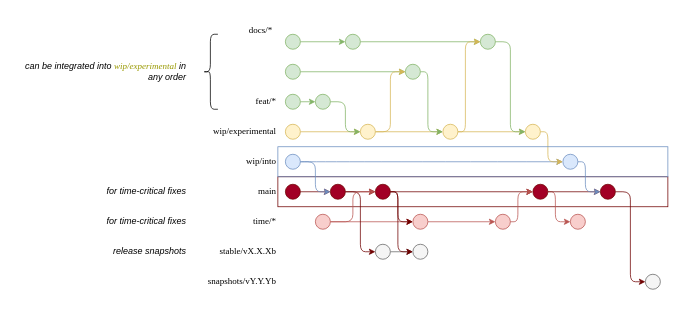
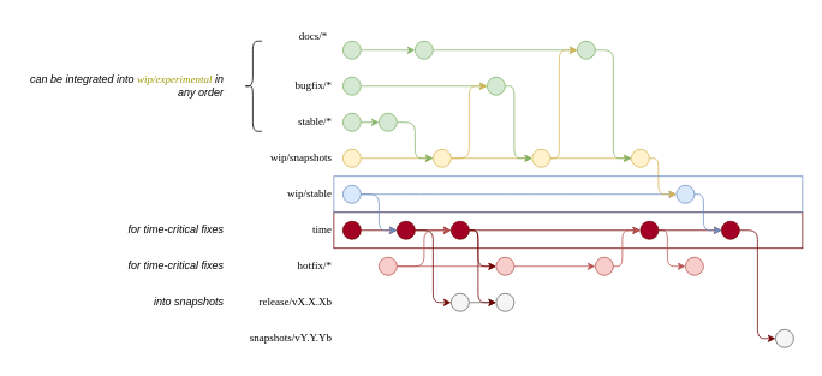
  <mxCell id="0" />
  <mxCell id="1" parent="0" />
  <mxCell id="2" value="" style="rounded=0;whiteSpace=wrap;html=1;fillColor=none;fontColor=#ffffff;strokeColor=#6F0000;" vertex="1" parent="1"><mxGeometry x="370" y="235" width="520" height="40" as="geometry" /></mxCell>
  <mxCell id="3" style="edgeStyle=orthogonalEdgeStyle;rounded=1;orthogonalLoop=1;jettySize=auto;html=1;exitX=1;exitY=0.5;exitDx=0;exitDy=0;entryX=0;entryY=0.5;entryDx=0;entryDy=0;fillColor=#a20025;strokeColor=#6F0000;" edge="1" parent="1" source="4" target="23"><mxGeometry relative="1" as="geometry" /></mxCell>
  <mxCell id="4" value="" style="ellipse;whiteSpace=wrap;html=1;aspect=fixed;fillColor=#a20025;strokeColor=#6F0000;fontColor=#ffffff;rounded=1;" vertex="1" parent="1"><mxGeometry x="380" y="245" width="20" height="20" as="geometry" /></mxCell>
- <mxCell id="5" value="main" style="text;html=1;align=right;verticalAlign=middle;whiteSpace=wrap;rounded=1;fontFamily=Consolas;fontSource=https%3A%2F%2Ffonts.googleapis.com%2Fcss%3Ffamily%3DConsolas;" vertex="1" parent="1"><mxGeometry y="235" width="40" height="40" as="geometry" x="330" /></mxCell>
- <mxCell id="6" value="wip/into" style="text;html=1;align=right;verticalAlign=middle;whiteSpace=wrap;rounded=1;fontFamily=Consolas;fontSource=https%3A%2F%2Ffonts.googleapis.com%2Fcss%3Ffamily%3DConsolas;" vertex="1" parent="1"><mxGeometry x="210" y="195" width="160" height="40" as="geometry" /></mxCell>
- <mxCell id="7" value="wip/experimental" style="text;html=1;align=right;verticalAlign=middle;whiteSpace=wrap;rounded=1;fontFamily=Consolas;fontSource=https%3A%2F%2Ffonts.googleapis.com%2Fcss%3Ffamily%3DConsolas;" vertex="1" parent="1"><mxGeometry x="210" y="155" width="160" height="40" as="geometry" /></mxCell>
- <mxCell id="8" value="feat/*" style="text;html=1;align=right;verticalAlign=middle;whiteSpace=wrap;rounded=1;fontFamily=Consolas;fontSource=https%3A%2F%2Ffonts.googleapis.com%2Fcss%3Ffamily%3DConsolas;" vertex="1" parent="1"><mxGeometry x="310" y="115" width="60" height="40" as="geometry" /></mxCell>
+ <mxCell id="5" value="time" style="text;html=1;align=right;verticalAlign=middle;whiteSpace=wrap;rounded=1;fontFamily=Consolas;fontSource=https%3A%2F%2Ffonts.googleapis.com%2Fcss%3Ffamily%3DConsolas;" vertex="1" parent="1"><mxGeometry y="235" width="40" height="40" as="geometry" x="330" /></mxCell>
+ <mxCell id="6" value="wip/stable" style="text;html=1;align=right;verticalAlign=middle;whiteSpace=wrap;rounded=1;fontFamily=Consolas;fontSource=https%3A%2F%2Ffonts.googleapis.com%2Fcss%3Ffamily%3DConsolas;" vertex="1" parent="1"><mxGeometry x="210" y="195" width="160" height="40" as="geometry" /></mxCell>
+ <mxCell id="7" value="wip/snapshots" style="text;html=1;align=right;verticalAlign=middle;whiteSpace=wrap;rounded=1;fontFamily=Consolas;fontSource=https%3A%2F%2Ffonts.googleapis.com%2Fcss%3Ffamily%3DConsolas;" vertex="1" parent="1"><mxGeometry x="210" y="155" width="160" height="40" as="geometry" /></mxCell>
+ <mxCell id="8" value="stable/*" style="text;html=1;align=right;verticalAlign=middle;whiteSpace=wrap;rounded=1;fontFamily=Consolas;fontSource=https%3A%2F%2Ffonts.googleapis.com%2Fcss%3Ffamily%3DConsolas;" vertex="1" parent="1"><mxGeometry x="310" y="115" width="60" height="40" as="geometry" /></mxCell>
+ <mxCell id="9" value="bugfix/*" style="text;html=1;align=right;verticalAlign=middle;whiteSpace=wrap;rounded=1;fontFamily=Consolas;fontSource=https%3A%2F%2Ffonts.googleapis.com%2Fcss%3Ffamily%3DConsolas;" vertex="1" parent="1"><mxGeometry x="310" y="75" width="60" height="40" as="geometry" /></mxCell>
  <mxCell id="10" style="edgeStyle=orthogonalEdgeStyle;rounded=1;orthogonalLoop=1;jettySize=auto;html=1;exitX=1;exitY=0.5;exitDx=0;exitDy=0;entryX=0;entryY=0.5;entryDx=0;entryDy=0;fillColor=#fff2cc;strokeColor=#d6b656;" edge="1" parent="1" source="11" target="31"><mxGeometry relative="1" as="geometry" /></mxCell>
  <mxCell id="11" value="" style="ellipse;whiteSpace=wrap;html=1;aspect=fixed;fillColor=#fff2cc;strokeColor=#d6b656;rounded=1;" vertex="1" parent="1"><mxGeometry x="380" y="165" width="20" height="20" as="geometry" /></mxCell>
  <mxCell id="12" style="edgeStyle=orthogonalEdgeStyle;rounded=1;orthogonalLoop=1;jettySize=auto;html=1;exitX=1;exitY=0.5;exitDx=0;exitDy=0;entryX=0;entryY=0.5;entryDx=0;entryDy=0;fillColor=#dae8fc;strokeColor=#6c8ebf;" edge="1" parent="1" source="13" target="23"><mxGeometry relative="1" as="geometry" /></mxCell>
  <mxCell id="13" value="" style="ellipse;whiteSpace=wrap;html=1;aspect=fixed;fillColor=#dae8fc;strokeColor=#6c8ebf;rounded=1;" vertex="1" parent="1"><mxGeometry x="380" y="205" width="20" height="20" as="geometry" /></mxCell>
  <mxCell id="14" style="edgeStyle=orthogonalEdgeStyle;rounded=1;orthogonalLoop=1;jettySize=auto;html=1;exitX=1;exitY=0.5;exitDx=0;exitDy=0;entryX=0;entryY=0.5;entryDx=0;entryDy=0;fillColor=#d5e8d4;strokeColor=#82b366;" edge="1" parent="1" source="15" target="35"><mxGeometry relative="1" as="geometry" /></mxCell>
  <mxCell id="15" value="" style="ellipse;whiteSpace=wrap;html=1;aspect=fixed;fillColor=#d5e8d4;strokeColor=#82b366;rounded=1;" vertex="1" parent="1"><mxGeometry x="380" y="125" width="20" height="20" as="geometry" /></mxCell>
  <mxCell id="16" style="edgeStyle=orthogonalEdgeStyle;rounded=1;orthogonalLoop=1;jettySize=auto;html=1;exitX=1;exitY=0.5;exitDx=0;exitDy=0;entryX=0;entryY=0.5;entryDx=0;entryDy=0;fillColor=#d5e8d4;strokeColor=#82b366;" edge="1" parent="1" source="17" target="37"><mxGeometry relative="1" as="geometry" /></mxCell>
  <mxCell id="17" value="" style="ellipse;whiteSpace=wrap;html=1;aspect=fixed;fillColor=#d5e8d4;strokeColor=#82b366;rounded=1;" vertex="1" parent="1"><mxGeometry x="380" y="85" width="20" height="20" as="geometry" /></mxCell>
- <mxCell id="18" value="time/*" style="text;html=1;align=right;verticalAlign=middle;whiteSpace=wrap;rounded=1;fontFamily=Consolas;fontSource=https%3A%2F%2Ffonts.googleapis.com%2Fcss%3Ffamily%3DConsolas;" vertex="1" parent="1"><mxGeometry x="210" y="275" width="160" height="40" as="geometry" /></mxCell>
+ <mxCell id="18" value="hotfix/*" style="text;html=1;align=right;verticalAlign=middle;whiteSpace=wrap;rounded=1;fontFamily=Consolas;fontSource=https%3A%2F%2Ffonts.googleapis.com%2Fcss%3Ffamily%3DConsolas;" vertex="1" parent="1"><mxGeometry x="210" y="275" width="160" height="40" as="geometry" /></mxCell>
  <mxCell id="19" style="edgeStyle=orthogonalEdgeStyle;rounded=1;orthogonalLoop=1;jettySize=auto;html=1;exitX=1;exitY=0.5;exitDx=0;exitDy=0;entryX=0;entryY=0.5;entryDx=0;entryDy=0;fillColor=#f8cecc;strokeColor=#b85450;" edge="1" parent="1" source="20" target="53"><mxGeometry relative="1" as="geometry" /></mxCell>
  <mxCell id="20" value="" style="ellipse;whiteSpace=wrap;html=1;aspect=fixed;fillColor=#f8cecc;strokeColor=#b85450;rounded=1;" vertex="1" parent="1"><mxGeometry x="420" y="285" width="20" height="20" as="geometry" /></mxCell>
  <mxCell id="21" style="edgeStyle=orthogonalEdgeStyle;rounded=1;orthogonalLoop=1;jettySize=auto;html=1;exitX=1;exitY=0.5;exitDx=0;exitDy=0;entryX=0;entryY=0.5;entryDx=0;entryDy=0;fillColor=#a20025;strokeColor=#6F0000;" edge="1" parent="1" source="23" target="33"><mxGeometry relative="1" as="geometry" /></mxCell>
  <mxCell id="22" style="edgeStyle=orthogonalEdgeStyle;rounded=1;orthogonalLoop=1;jettySize=auto;html=1;exitX=1;exitY=0.5;exitDx=0;exitDy=0;entryX=0;entryY=0.5;entryDx=0;entryDy=0;fillColor=#a20025;strokeColor=#6F0000;" edge="1" parent="1" source="23" target="68"><mxGeometry relative="1" as="geometry" /></mxCell>
  <mxCell id="23" value="" style="ellipse;whiteSpace=wrap;html=1;aspect=fixed;fillColor=#a20025;strokeColor=#6F0000;fontColor=#ffffff;rounded=1;" vertex="1" parent="1"><mxGeometry x="440" y="245" width="20" height="20" as="geometry" /></mxCell>
  <mxCell id="24" style="edgeStyle=orthogonalEdgeStyle;rounded=1;orthogonalLoop=1;jettySize=auto;html=1;exitX=1;exitY=0.5;exitDx=0;exitDy=0;entryX=0;entryY=0.5;entryDx=0;entryDy=0;fillColor=#a20025;strokeColor=#6F0000;" edge="1" parent="1" source="25" target="69"><mxGeometry relative="1" as="geometry" /></mxCell>
  <mxCell id="25" value="" style="ellipse;whiteSpace=wrap;html=1;aspect=fixed;fillColor=#a20025;strokeColor=#6F0000;fontColor=#ffffff;rounded=1;" vertex="1" parent="1"><mxGeometry x="800" y="245" width="20" height="20" as="geometry" /></mxCell>
  <mxCell id="26" value="" style="ellipse;whiteSpace=wrap;html=1;aspect=fixed;fillColor=#dae8fc;strokeColor=#6c8ebf;rounded=1;" vertex="1" parent="1"><mxGeometry x="750" y="205" width="20" height="20" as="geometry" /></mxCell>
  <mxCell id="27" style="edgeStyle=orthogonalEdgeStyle;rounded=1;orthogonalLoop=1;jettySize=auto;html=1;exitX=1;exitY=0.5;exitDx=0;exitDy=0;entryX=0;entryY=0.5;entryDx=0;entryDy=0;curved=1;fillColor=#dae8fc;strokeColor=#6c8ebf;" edge="1" parent="1" source="13" target="26"><mxGeometry relative="1" as="geometry"><mxPoint x="510" y="245" as="sourcePoint" /><mxPoint x="570" y="285" as="targetPoint" /></mxGeometry></mxCell>
  <mxCell id="28" style="edgeStyle=orthogonalEdgeStyle;rounded=1;orthogonalLoop=1;jettySize=auto;html=1;exitX=1;exitY=0.5;exitDx=0;exitDy=0;entryX=0;entryY=0.5;entryDx=0;entryDy=0;fillColor=#fff2cc;strokeColor=#d6b656;" edge="1" parent="1" source="47" target="26"><mxGeometry relative="1" as="geometry"><Array as="points"><mxPoint x="730" y="175" /><mxPoint x="730" y="215" /></Array></mxGeometry></mxCell>
  <mxCell id="29" style="edgeStyle=orthogonalEdgeStyle;rounded=1;orthogonalLoop=1;jettySize=auto;html=1;exitX=1;exitY=0.5;exitDx=0;exitDy=0;entryX=0;entryY=0.5;entryDx=0;entryDy=0;fillColor=#fff2cc;strokeColor=#d6b656;" edge="1" parent="1" source="31" target="39"><mxGeometry relative="1" as="geometry" /></mxCell>
  <mxCell id="30" style="edgeStyle=orthogonalEdgeStyle;rounded=1;orthogonalLoop=1;jettySize=auto;html=1;exitX=1;exitY=0.5;exitDx=0;exitDy=0;entryX=0;entryY=0.5;entryDx=0;entryDy=0;fillColor=#fff2cc;strokeColor=#d6b656;" edge="1" parent="1" source="31" target="37"><mxGeometry relative="1" as="geometry" /></mxCell>
  <mxCell id="31" value="" style="ellipse;whiteSpace=wrap;html=1;aspect=fixed;fillColor=#fff2cc;strokeColor=#d6b656;rounded=1;" vertex="1" parent="1"><mxGeometry x="480" y="165" width="20" height="20" as="geometry" /></mxCell>
  <mxCell id="32" style="edgeStyle=orthogonalEdgeStyle;rounded=1;orthogonalLoop=1;jettySize=auto;html=1;exitX=1;exitY=0.5;exitDx=0;exitDy=0;entryX=0;entryY=0.5;entryDx=0;entryDy=0;fillColor=#a20025;strokeColor=#6F0000;" edge="1" parent="1" source="33" target="57"><mxGeometry relative="1" as="geometry" /></mxCell>
  <mxCell id="33" value="" style="ellipse;whiteSpace=wrap;html=1;aspect=fixed;fillColor=#a20025;strokeColor=#6F0000;fontColor=#ffffff;rounded=1;" vertex="1" parent="1"><mxGeometry x="500" y="245" width="20" height="20" as="geometry" /></mxCell>
  <mxCell id="34" style="edgeStyle=orthogonalEdgeStyle;rounded=1;orthogonalLoop=1;jettySize=auto;html=1;exitX=1;exitY=0.5;exitDx=0;exitDy=0;entryX=0;entryY=0.5;entryDx=0;entryDy=0;fillColor=#d5e8d4;strokeColor=#82b366;" edge="1" parent="1" source="35" target="31"><mxGeometry relative="1" as="geometry" /></mxCell>
  <mxCell id="35" value="" style="ellipse;whiteSpace=wrap;html=1;aspect=fixed;fillColor=#d5e8d4;strokeColor=#82b366;rounded=1;" vertex="1" parent="1"><mxGeometry x="420" y="125" width="20" height="20" as="geometry" /></mxCell>
  <mxCell id="36" style="edgeStyle=orthogonalEdgeStyle;rounded=1;orthogonalLoop=1;jettySize=auto;html=1;exitX=1;exitY=0.5;exitDx=0;exitDy=0;entryX=0;entryY=0.5;entryDx=0;entryDy=0;fillColor=#d5e8d4;strokeColor=#82b366;" edge="1" parent="1" source="37" target="39"><mxGeometry relative="1" as="geometry"><Array as="points"><mxPoint x="570" y="95" /><mxPoint x="570" y="175" /></Array></mxGeometry></mxCell>
  <mxCell id="37" value="" style="ellipse;whiteSpace=wrap;html=1;aspect=fixed;fillColor=#d5e8d4;strokeColor=#82b366;rounded=1;" vertex="1" parent="1"><mxGeometry x="540" y="85" width="20" height="20" as="geometry" /></mxCell>
  <mxCell id="38" style="edgeStyle=orthogonalEdgeStyle;rounded=1;orthogonalLoop=1;jettySize=auto;html=1;exitX=1;exitY=0.5;exitDx=0;exitDy=0;entryX=0;entryY=0.5;entryDx=0;entryDy=0;fillColor=#fff2cc;strokeColor=#d6b656;" edge="1" parent="1" source="39" target="47"><mxGeometry relative="1" as="geometry" /></mxCell>
  <mxCell id="39" value="" style="ellipse;whiteSpace=wrap;html=1;aspect=fixed;fillColor=#fff2cc;strokeColor=#d6b656;rounded=1;" vertex="1" parent="1"><mxGeometry x="590" y="165" width="20" height="20" as="geometry" /></mxCell>
  <mxCell id="40" style="edgeStyle=orthogonalEdgeStyle;rounded=1;orthogonalLoop=1;jettySize=auto;html=1;exitX=1;exitY=0.5;exitDx=0;exitDy=0;fillColor=#f8cecc;strokeColor=#b85450;entryX=0;entryY=0.5;entryDx=0;entryDy=0;" edge="1" parent="1" source="20" target="33"><mxGeometry relative="1" as="geometry"><mxPoint x="520" y="295" as="targetPoint" /><Array as="points"><mxPoint x="470" y="295" /><mxPoint x="470" y="255" /></Array></mxGeometry></mxCell>
  <mxCell id="41" value="docs/*" style="text;html=1;align=right;verticalAlign=middle;whiteSpace=wrap;rounded=1;fontFamily=Consolas;fontSource=https%3A%2F%2Ffonts.googleapis.com%2Fcss%3Ffamily%3DConsolas;" vertex="1" parent="1"><mxGeometry x="305" y="20" width="60" height="40" as="geometry" /></mxCell>
  <mxCell id="42" style="edgeStyle=orthogonalEdgeStyle;rounded=1;orthogonalLoop=1;jettySize=auto;html=1;exitX=1;exitY=0.5;exitDx=0;exitDy=0;entryX=0;entryY=0.5;entryDx=0;entryDy=0;fillColor=#d5e8d4;strokeColor=#82b366;" edge="1" parent="1" source="43" target="45"><mxGeometry relative="1" as="geometry" /></mxCell>
  <mxCell id="43" value="" style="ellipse;whiteSpace=wrap;html=1;aspect=fixed;fillColor=#d5e8d4;strokeColor=#82b366;rounded=1;" vertex="1" parent="1"><mxGeometry x="380" y="45" width="20" height="20" as="geometry" /></mxCell>
  <mxCell id="44" style="edgeStyle=orthogonalEdgeStyle;rounded=1;orthogonalLoop=1;jettySize=auto;html=1;exitX=1;exitY=0.5;exitDx=0;exitDy=0;entryX=0;entryY=0.5;entryDx=0;entryDy=0;fillColor=#d5e8d4;strokeColor=#82b366;" edge="1" parent="1" source="45" target="46"><mxGeometry relative="1" as="geometry" /></mxCell>
  <mxCell id="45" value="" style="ellipse;whiteSpace=wrap;html=1;aspect=fixed;fillColor=#d5e8d4;strokeColor=#82b366;rounded=1;" vertex="1" parent="1"><mxGeometry x="460" y="45" width="20" height="20" as="geometry" /></mxCell>
  <mxCell id="46" value="" style="ellipse;whiteSpace=wrap;html=1;aspect=fixed;fillColor=#d5e8d4;strokeColor=#82b366;rounded=1;" vertex="1" parent="1"><mxGeometry x="640" y="45" width="20" height="20" as="geometry" /></mxCell>
  <mxCell id="47" value="" style="ellipse;whiteSpace=wrap;html=1;aspect=fixed;fillColor=#fff2cc;strokeColor=#d6b656;rounded=1;" vertex="1" parent="1"><mxGeometry x="700" y="165" width="20" height="20" as="geometry" /></mxCell>
  <mxCell id="48" value="" style="shape=curlyBracket;whiteSpace=wrap;html=1;rounded=1;labelPosition=left;verticalLabelPosition=middle;align=right;verticalAlign=middle;" vertex="1" parent="1"><mxGeometry x="270" y="45" width="20" height="100" as="geometry" /></mxCell>
  <mxCell id="49" value="can be integrated into &lt;span style=&quot;color: rgb(153, 153, 0);&quot;&gt;&lt;font data-font-src=&quot;https://fonts.googleapis.com/css?family=Consolas&quot; face=&quot;Consolas&quot;&gt;wip/experimental&lt;/font&gt;&lt;/span&gt; in any order" style="text;html=1;align=right;verticalAlign=middle;whiteSpace=wrap;rounded=0;fontStyle=2" vertex="1" parent="1"><mxGeometry x="20" y="75" width="230" height="40" as="geometry" /></mxCell>
  <mxCell id="50" style="edgeStyle=orthogonalEdgeStyle;rounded=1;orthogonalLoop=1;jettySize=auto;html=1;exitX=1;exitY=0.5;exitDx=0;exitDy=0;entryX=0;entryY=0.5;entryDx=0;entryDy=0;fillColor=#fff2cc;strokeColor=#d6b656;" edge="1" parent="1" source="39" target="46"><mxGeometry relative="1" as="geometry"><Array as="points"><mxPoint x="620" y="175" /><mxPoint x="620" y="55" /></Array></mxGeometry></mxCell>
  <mxCell id="51" style="edgeStyle=orthogonalEdgeStyle;rounded=1;orthogonalLoop=1;jettySize=auto;html=1;exitX=1;exitY=0.5;exitDx=0;exitDy=0;entryX=0;entryY=0.5;entryDx=0;entryDy=0;fillColor=#d5e8d4;strokeColor=#82b366;" edge="1" parent="1" source="46" target="47"><mxGeometry relative="1" as="geometry" /></mxCell>
  <mxCell id="52" style="edgeStyle=orthogonalEdgeStyle;rounded=1;orthogonalLoop=1;jettySize=auto;html=1;exitX=1;exitY=0.5;exitDx=0;exitDy=0;entryX=0;entryY=0.5;entryDx=0;entryDy=0;fillColor=#f8cecc;strokeColor=#b85450;" edge="1" parent="1" source="53" target="54"><mxGeometry relative="1" as="geometry" /></mxCell>
  <mxCell id="53" value="" style="ellipse;whiteSpace=wrap;html=1;aspect=fixed;fillColor=#f8cecc;strokeColor=#b85450;rounded=1;" vertex="1" parent="1"><mxGeometry x="550" y="285" width="20" height="20" as="geometry" /></mxCell>
  <mxCell id="54" value="" style="ellipse;whiteSpace=wrap;html=1;aspect=fixed;fillColor=#f8cecc;strokeColor=#b85450;rounded=1;" vertex="1" parent="1"><mxGeometry x="660" y="285" width="20" height="20" as="geometry" /></mxCell>
  <mxCell id="55" style="edgeStyle=orthogonalEdgeStyle;rounded=1;orthogonalLoop=1;jettySize=auto;html=1;exitX=1;exitY=0.5;exitDx=0;exitDy=0;entryX=0;entryY=0.5;entryDx=0;entryDy=0;fillColor=#f8cecc;strokeColor=#b85450;" edge="1" parent="1" source="57" target="59"><mxGeometry relative="1" as="geometry"><Array as="points"><mxPoint x="740" y="255" /><mxPoint x="740" y="295" /></Array></mxGeometry></mxCell>
  <mxCell id="56" style="edgeStyle=orthogonalEdgeStyle;rounded=1;orthogonalLoop=1;jettySize=auto;html=1;exitX=1;exitY=0.5;exitDx=0;exitDy=0;entryX=0;entryY=0.5;entryDx=0;entryDy=0;fillColor=#a20025;strokeColor=#6F0000;" edge="1" parent="1" source="57" target="25"><mxGeometry relative="1" as="geometry" /></mxCell>
  <mxCell id="57" value="" style="ellipse;whiteSpace=wrap;html=1;aspect=fixed;fillColor=#a20025;strokeColor=#6F0000;fontColor=#ffffff;rounded=1;" vertex="1" parent="1"><mxGeometry x="710" y="245" width="20" height="20" as="geometry" /></mxCell>
  <mxCell id="58" style="edgeStyle=orthogonalEdgeStyle;rounded=1;orthogonalLoop=1;jettySize=auto;html=1;exitX=1;exitY=0.5;exitDx=0;exitDy=0;entryX=0;entryY=0.5;entryDx=0;entryDy=0;fillColor=#f8cecc;strokeColor=#b85450;" edge="1" parent="1" source="54" target="57"><mxGeometry relative="1" as="geometry"><Array as="points"><mxPoint x="690" y="295" /><mxPoint x="690" y="255" /></Array></mxGeometry></mxCell>
  <mxCell id="59" value="" style="ellipse;whiteSpace=wrap;html=1;aspect=fixed;fillColor=#f8cecc;strokeColor=#b85450;rounded=1;" vertex="1" parent="1"><mxGeometry x="760" y="285" width="20" height="20" as="geometry" /></mxCell>
  <mxCell id="60" style="edgeStyle=orthogonalEdgeStyle;rounded=1;orthogonalLoop=1;jettySize=auto;html=1;exitX=1;exitY=0.5;exitDx=0;exitDy=0;entryX=0;entryY=0.5;entryDx=0;entryDy=0;fillColor=#dae8fc;strokeColor=#6c8ebf;" edge="1" parent="1" source="26" target="25"><mxGeometry relative="1" as="geometry"><Array as="points"><mxPoint x="780" y="215" /><mxPoint x="780" y="255" /></Array></mxGeometry></mxCell>
  <mxCell id="61" value="" style="rounded=0;whiteSpace=wrap;html=1;fillColor=none;strokeColor=#6c8ebf;" vertex="1" parent="1"><mxGeometry x="370" y="195" width="520" height="40" as="geometry" /></mxCell>
  <mxCell id="62" value="for time-critical fixes" style="text;html=1;align=right;verticalAlign=middle;whiteSpace=wrap;rounded=0;fontStyle=2" vertex="1" parent="1"><mxGeometry x="20" y="275" width="230" height="40" as="geometry" /></mxCell>
  <mxCell id="63" value="for time-critical fixes" style="text;html=1;align=right;verticalAlign=middle;whiteSpace=wrap;rounded=0;fontStyle=2" vertex="1" parent="1"><mxGeometry x="20" y="235" width="230" height="40" as="geometry" /></mxCell>
- <mxCell id="64" value="stable/vX.X.Xb" style="text;html=1;align=right;verticalAlign=middle;whiteSpace=wrap;rounded=1;fontFamily=Consolas;fontSource=https%3A%2F%2Ffonts.googleapis.com%2Fcss%3Ffamily%3DConsolas;" vertex="1" parent="1"><mxGeometry x="250" y="315" width="120" height="40" as="geometry" /></mxCell>
- <mxCell id="65" value="release snapshots" style="text;html=1;align=right;verticalAlign=middle;whiteSpace=wrap;rounded=0;fontStyle=2" vertex="1" parent="1"><mxGeometry x="20" y="315" width="230" height="40" as="geometry" /></mxCell>
+ <mxCell id="64" value="release/vX.X.Xb" style="text;html=1;align=right;verticalAlign=middle;whiteSpace=wrap;rounded=1;fontFamily=Consolas;fontSource=https%3A%2F%2Ffonts.googleapis.com%2Fcss%3Ffamily%3DConsolas;" vertex="1" parent="1"><mxGeometry x="250" y="315" width="120" height="40" as="geometry" /></mxCell>
+ <mxCell id="65" value="into snapshots" style="text;html=1;align=right;verticalAlign=middle;whiteSpace=wrap;rounded=0;fontStyle=2" vertex="1" parent="1"><mxGeometry x="20" y="315" width="230" height="40" as="geometry" /></mxCell>
  <mxCell id="66" value="snapshots/vY.Y.Yb" style="text;html=1;align=right;verticalAlign=middle;whiteSpace=wrap;rounded=1;fontFamily=Consolas;fontSource=https%3A%2F%2Ffonts.googleapis.com%2Fcss%3Ffamily%3DConsolas;" vertex="1" parent="1"><mxGeometry x="250" y="355" width="120" height="40" as="geometry" /></mxCell>
  <mxCell id="67" style="edgeStyle=orthogonalEdgeStyle;rounded=1;orthogonalLoop=1;jettySize=auto;html=1;exitX=1;exitY=0.5;exitDx=0;exitDy=0;entryX=0;entryY=0.5;entryDx=0;entryDy=0;fillColor=#f5f5f5;strokeColor=#666666;" edge="1" parent="1" source="68" target="70"><mxGeometry relative="1" as="geometry" /></mxCell>
  <mxCell id="68" value="" style="ellipse;whiteSpace=wrap;html=1;aspect=fixed;fillColor=#f5f5f5;strokeColor=#666666;fontColor=#333333;rounded=1;" vertex="1" parent="1"><mxGeometry x="500" y="325" width="20" height="20" as="geometry" /></mxCell>
  <mxCell id="69" value="" style="ellipse;whiteSpace=wrap;html=1;aspect=fixed;fillColor=#f5f5f5;strokeColor=#666666;fontColor=#333333;rounded=1;" vertex="1" parent="1"><mxGeometry x="860" y="365" width="20" height="20" as="geometry" /></mxCell>
  <mxCell id="70" value="" style="ellipse;whiteSpace=wrap;html=1;aspect=fixed;fillColor=#f5f5f5;strokeColor=#666666;fontColor=#333333;rounded=1;" vertex="1" parent="1"><mxGeometry x="550" y="325" width="20" height="20" as="geometry" /></mxCell>
  <mxCell id="71" style="edgeStyle=orthogonalEdgeStyle;rounded=1;orthogonalLoop=1;jettySize=auto;html=1;exitX=1;exitY=0.5;exitDx=0;exitDy=0;entryX=0;entryY=0.5;entryDx=0;entryDy=0;fillColor=#a20025;strokeColor=#6F0000;" edge="1" parent="1" source="33" target="53"><mxGeometry relative="1" as="geometry"><Array as="points"><mxPoint x="530" y="255" /><mxPoint x="530" y="295" /></Array></mxGeometry></mxCell>
  <mxCell id="72" style="edgeStyle=orthogonalEdgeStyle;rounded=1;orthogonalLoop=1;jettySize=auto;html=1;exitX=1;exitY=0.5;exitDx=0;exitDy=0;entryX=0;entryY=0.5;entryDx=0;entryDy=0;fillColor=#a20025;strokeColor=#6F0000;" edge="1" parent="1" source="33" target="70"><mxGeometry relative="1" as="geometry"><Array as="points"><mxPoint x="530" y="255" /><mxPoint x="530" y="335" /></Array></mxGeometry></mxCell>
